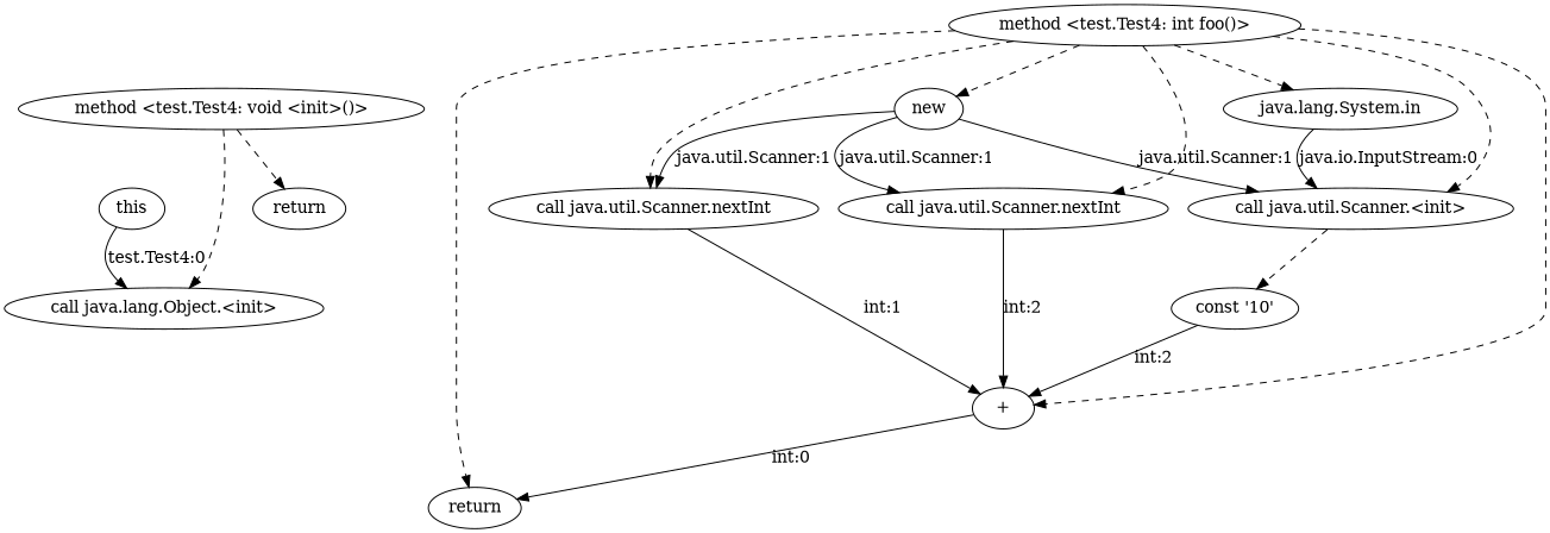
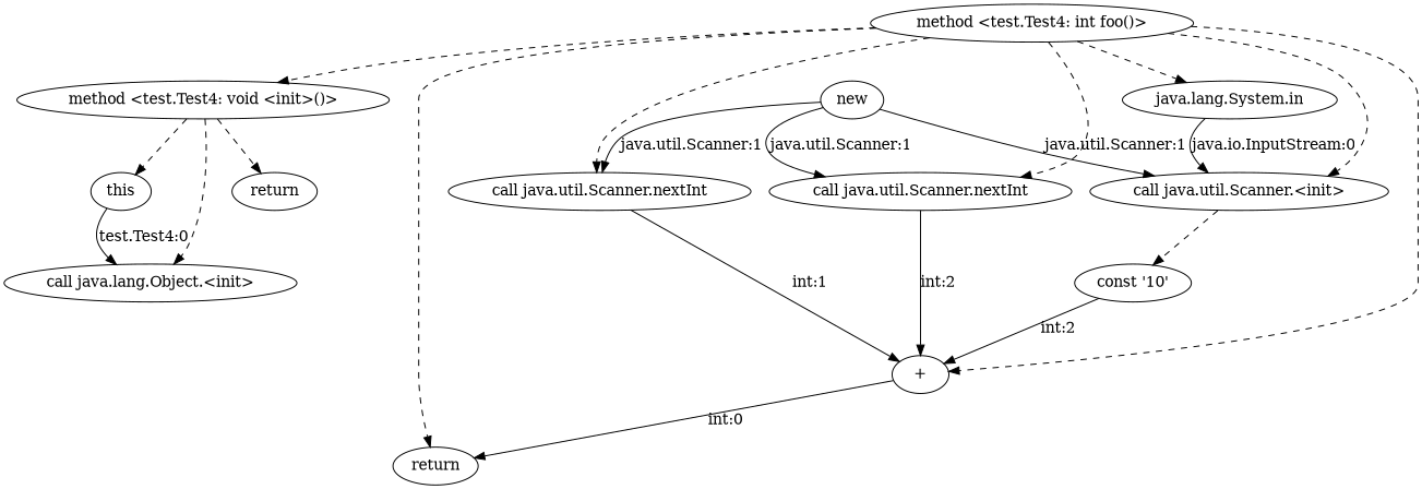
  digraph {
    edge [style=dashed]
    n1 [label="method <test.Test4: void <init>()>"]
    n2 [label=this]
    n3 [label="call java.lang.Object.<init>"]
    n4 [label=return]
    n5 [label="method <test.Test4: int foo()>"]
    n6 [label=new]
    n7 [label="java.lang.System.in"]
    n8 [label="call java.util.Scanner.<init>"]
    n9 [label="call java.util.Scanner.nextInt"]
    n10 [label="call java.util.Scanner.nextInt"]
    n11 [label="+"]
    n12 [label=return]
    n13 [label="const '10'"]
+   n1 -> n2
    n1 -> n3
    n1 -> n4
    n2 -> n3 [label="test.Test4:0" style=""]
-   n5 -> n6
+   n5 -> n1
    n5 -> n7
    n5 -> n8
    n5 -> n9
    n5 -> n10
    n5 -> n11
    n5 -> n12
    n6 -> n8 [label="java.util.Scanner:1" style=""]
    n6 -> n9 [label="java.util.Scanner:1" style=""]
    n6 -> n10 [label="java.util.Scanner:1" style=""]
    n7 -> n8 [label="java.io.InputStream:0" style=""]
    n8 -> n13
    n9 -> n11 [label="int:1" style=""]
    n10 -> n11 [label="int:2" style=""]
    n11 -> n12 [label="int:0" style=""]
    n13 -> n11 [label="int:2" style=""]
  }
